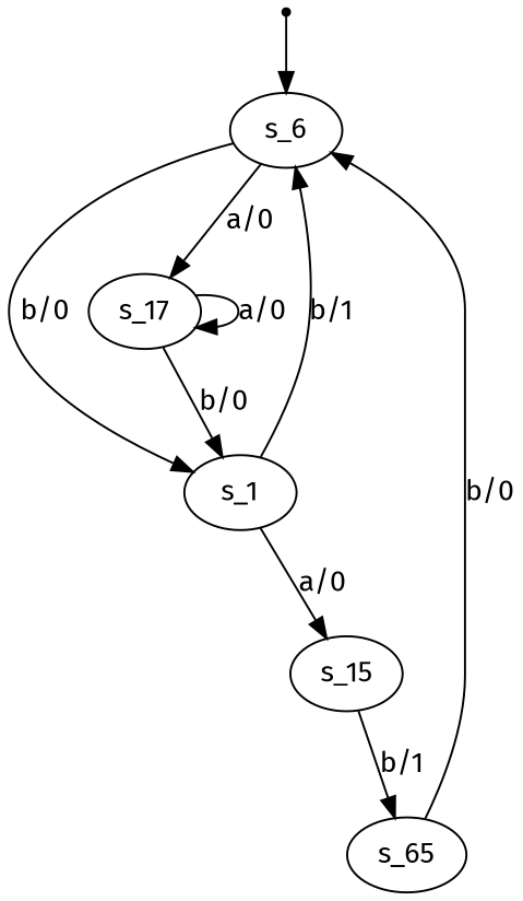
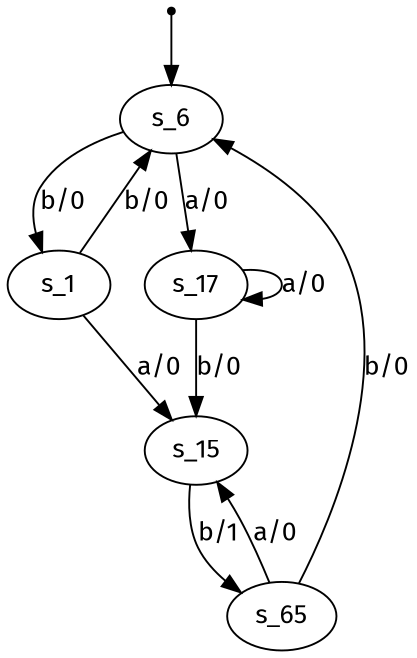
  digraph {
    fontname="Fira Sans"
    node [fontname="Fira Sans"]
    edge [fontname="Fira Sans"]
    n1 [label=s_6 root=true]
    s_1
    s_17
    s_15
    n5 [label=s_65]
    qi [shape=point]
    n1 -> s_1 [label="b/0"]
    n1 -> s_17 [label="a/0"]
-   s_1 -> n1 [label="b/1"]
+   s_1 -> n1 [label="b/0"]
    s_1 -> s_15 [label="a/0"]
-   s_17 -> s_1 [label="b/0"]
+   s_17 -> s_15 [label="b/0"]
    s_17 -> s_17 [label="a/0"]
    s_15 -> n5 [label="b/1"]
    n5 -> n1 [label="b/0"]
+   n5 -> s_15 [label="a/0"]
    qi -> n1
  }
